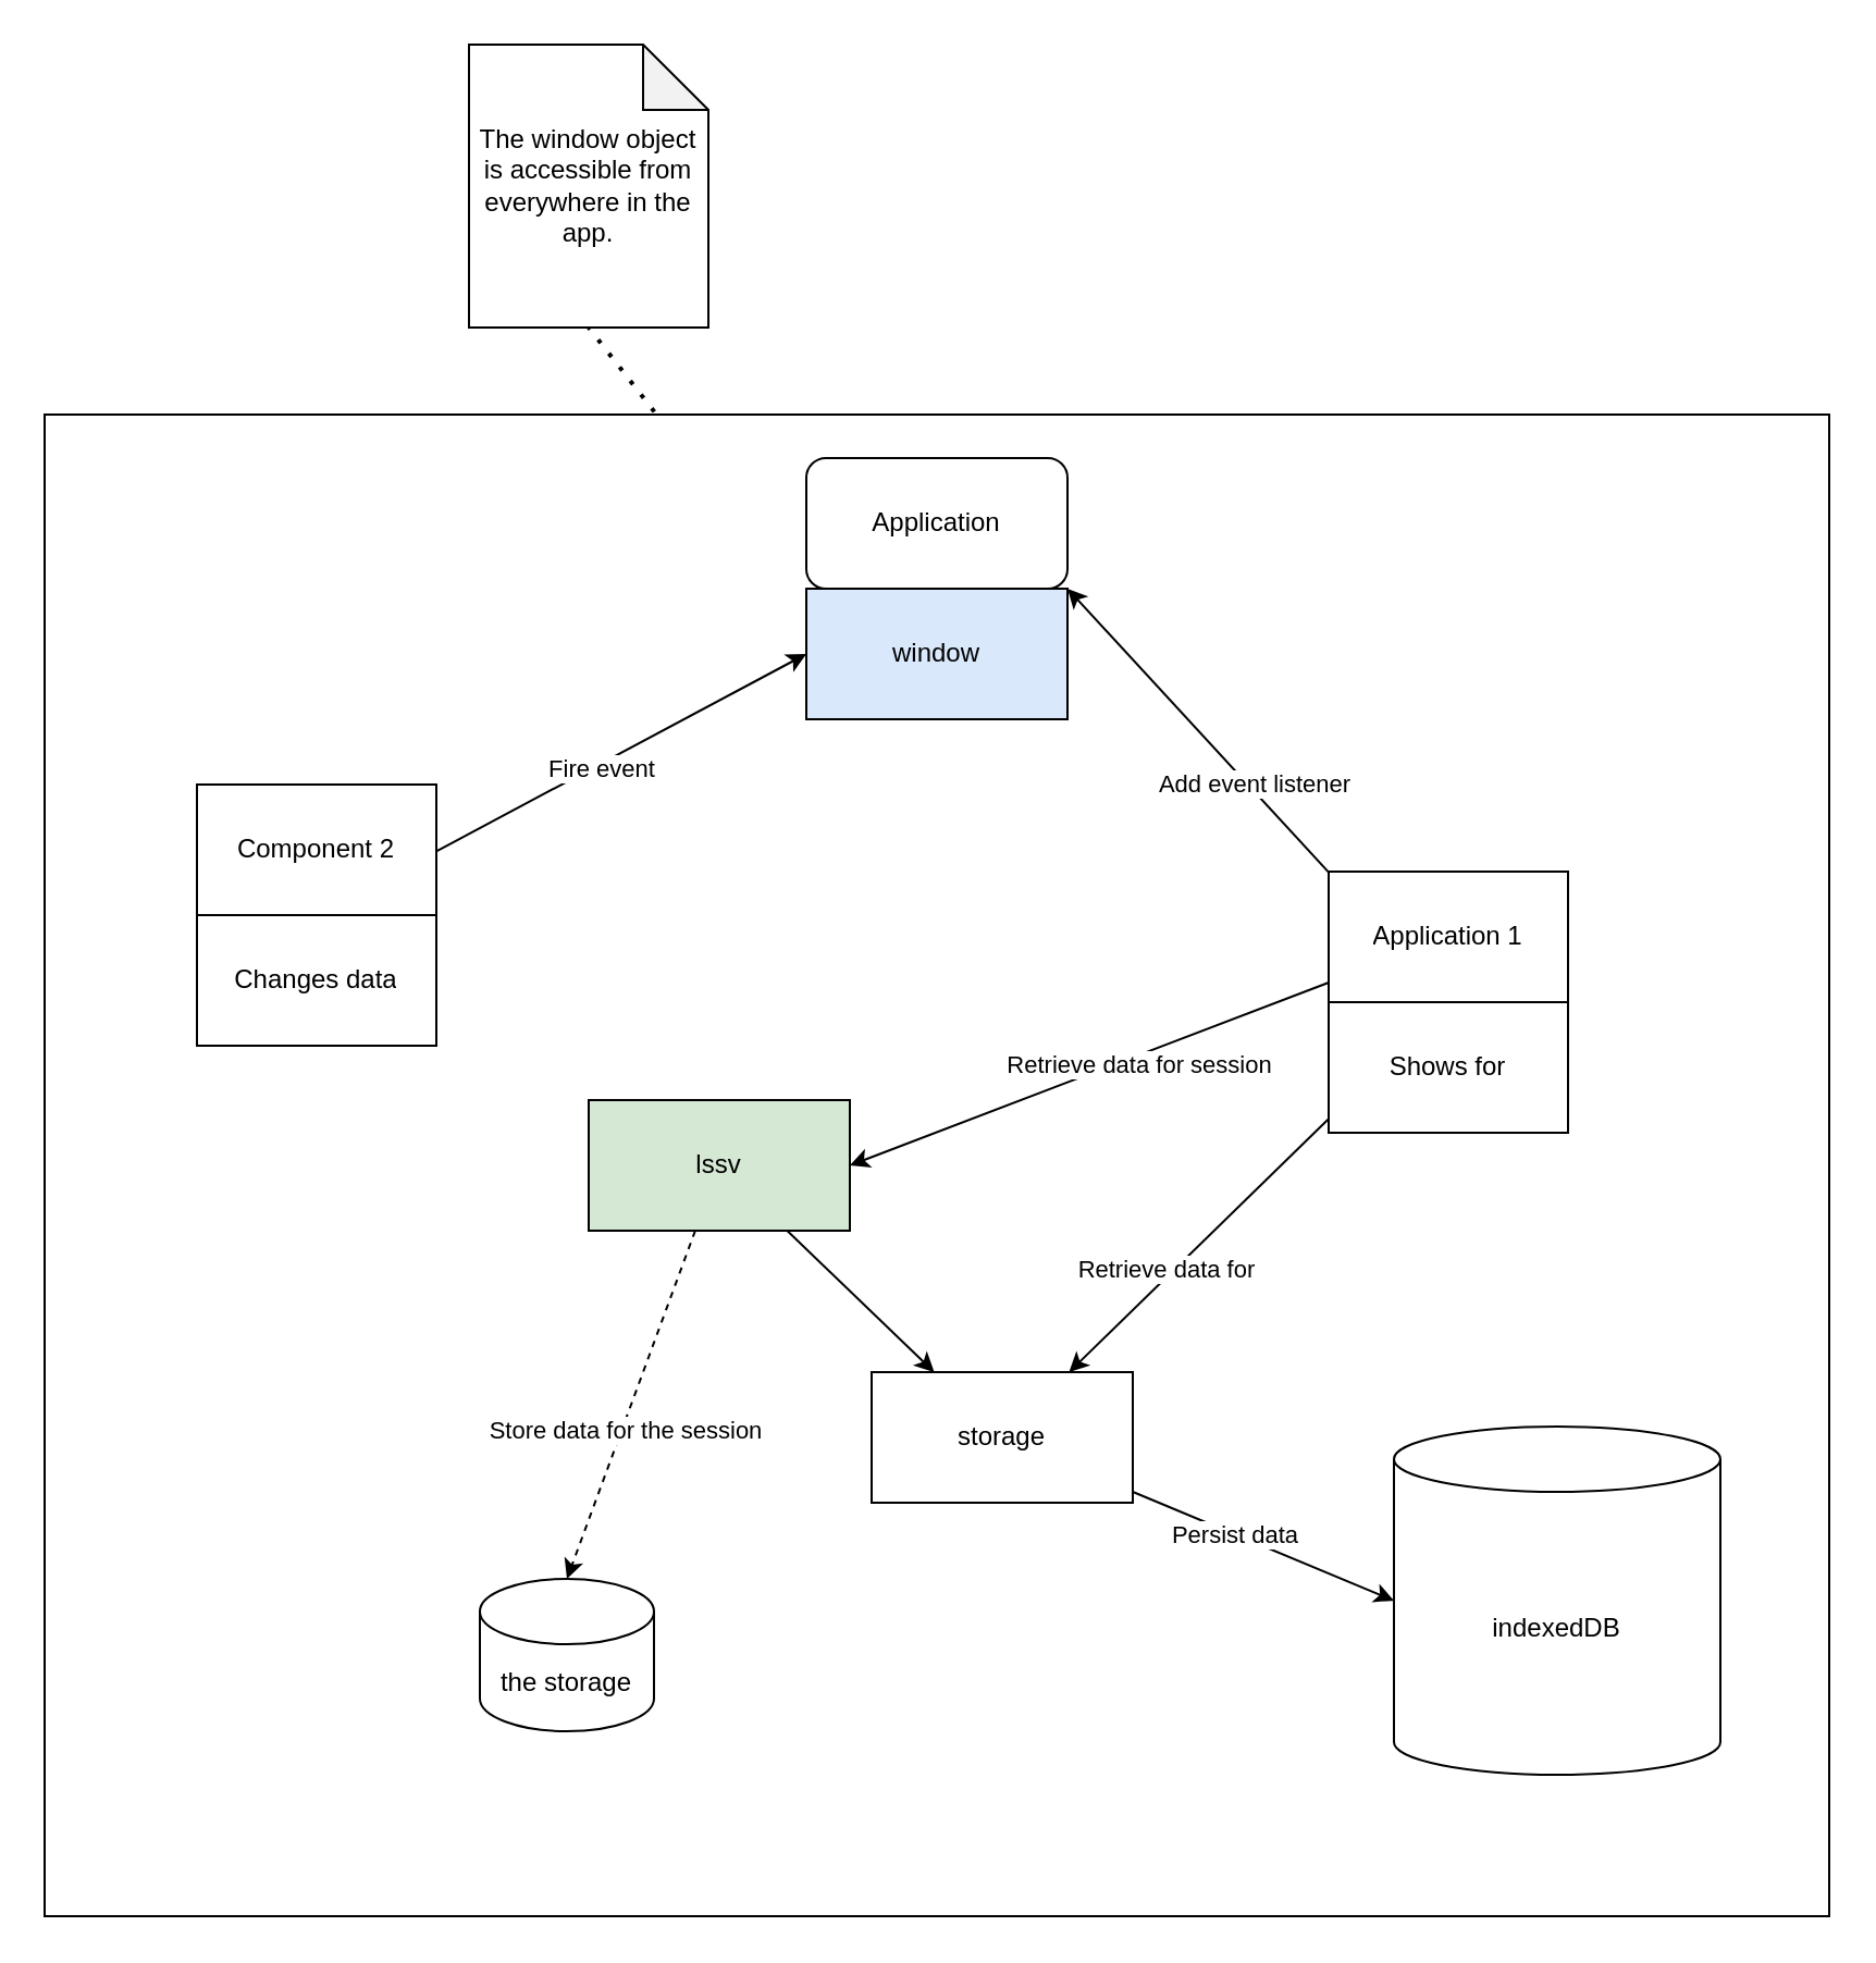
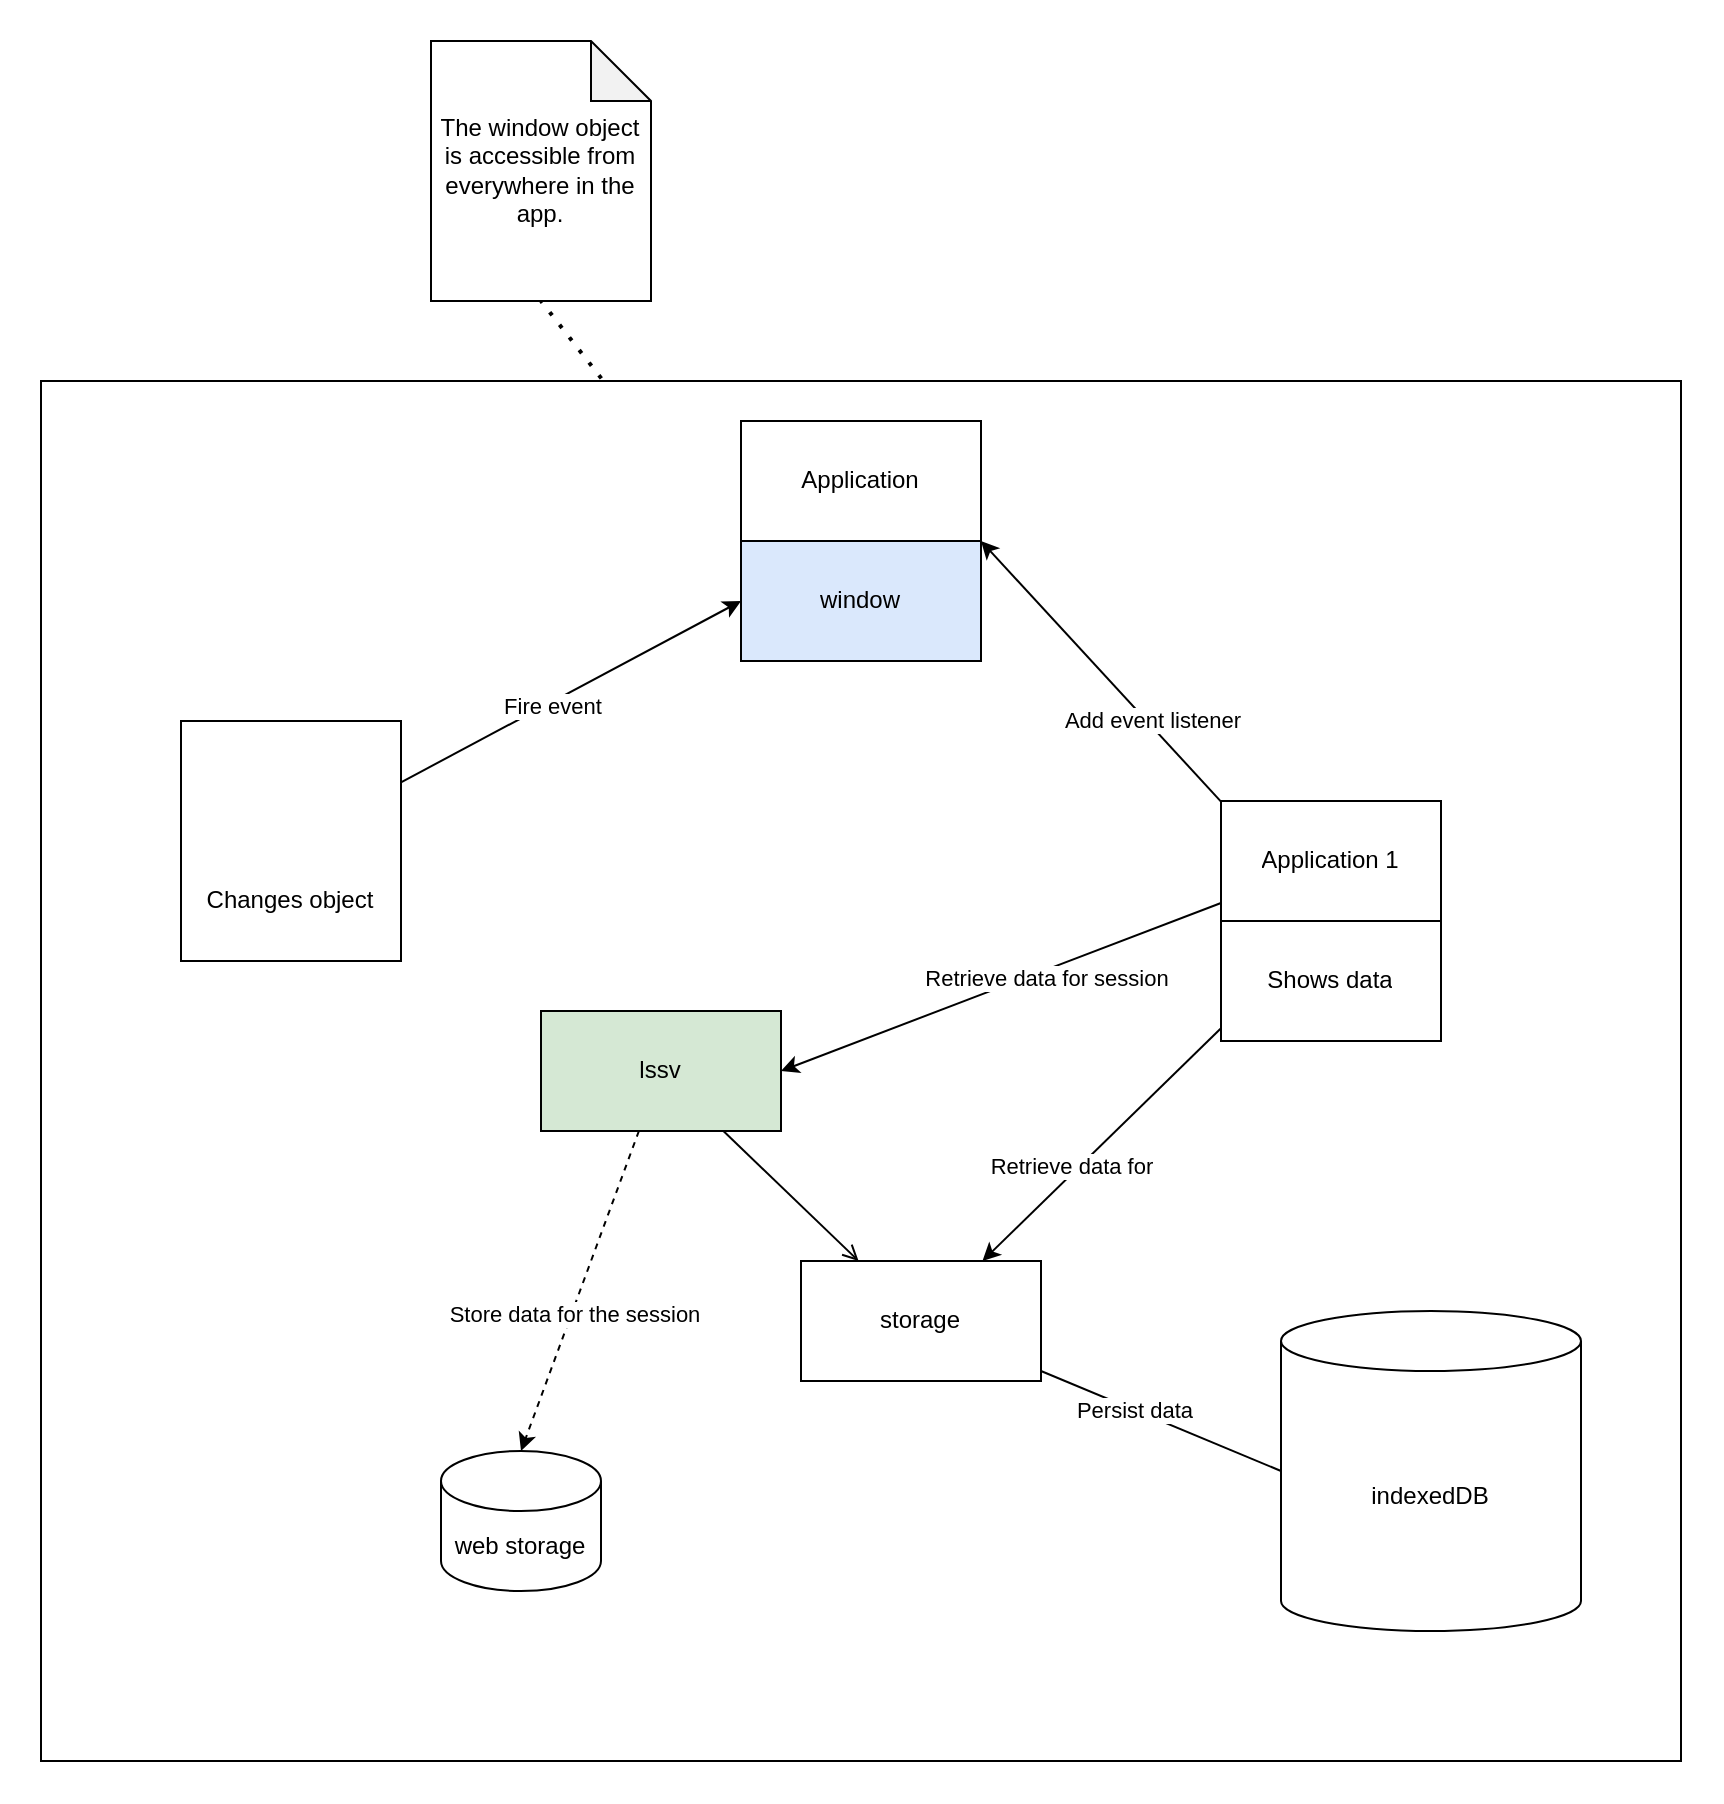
  <mxCell id="0" />
  <mxCell id="1" parent="0" />
  <mxCell id="2" value="" style="endArrow=none;dashed=1;html=1;dashPattern=1 3;strokeWidth=2;exitX=-0.008;exitY=0.117;exitDx=0;exitDy=0;exitPerimeter=0;entryX=0.5;entryY=1;entryDx=0;entryDy=0;entryPerimeter=0;" parent="1" source="26" target="3" edge="1"><mxGeometry width="50" height="50" relative="1" as="geometry"><mxPoint x="270" y="70" as="sourcePoint" /><mxPoint x="320" y="20" as="targetPoint" /></mxGeometry></mxCell>
  <mxCell id="3" value="The window object is accessible from everywhere in the app." style="shape=note;whiteSpace=wrap;html=1;backgroundOutline=1;darkOpacity=0.05;" parent="1" vertex="1"><mxGeometry x="215" y="20" width="110" height="130" as="geometry" /></mxCell>
  <mxCell id="4" value="" style="group" parent="1" vertex="1" connectable="0"><mxGeometry x="20" y="190" width="820" height="690" as="geometry" /></mxCell>
  <mxCell id="5" value="" style="group" parent="4" vertex="1" connectable="0"><mxGeometry width="820" height="690" as="geometry" /></mxCell>
  <mxCell id="6" value="" style="rounded=0;whiteSpace=wrap;html=1;" parent="5" vertex="1"><mxGeometry width="820" height="690" as="geometry" /></mxCell>
  <mxCell id="7" style="edgeStyle=none;html=1;" parent="5" source="11" target="33" edge="1"><mxGeometry relative="1" as="geometry" /></mxCell>
  <mxCell id="8" value="Retrieve data for&amp;nbsp;" style="edgeLabel;html=1;align=center;verticalAlign=middle;resizable=0;points=[];" parent="7" vertex="1" connectable="0"><mxGeometry x="0.21" y="-2" relative="1" as="geometry"><mxPoint as="offset" /></mxGeometry></mxCell>
  <mxCell id="9" style="edgeStyle=none;html=1;entryX=1;entryY=1;entryDx=0;entryDy=0;" edge="1" parent="5" source="11" target="25"><mxGeometry relative="1" as="geometry" /></mxCell>
  <mxCell id="10" value="Add event listener" style="edgeLabel;html=1;align=center;verticalAlign=middle;resizable=0;points=[];" vertex="1" connectable="0" parent="9"><mxGeometry x="-0.405" y="-2" relative="1" as="geometry"><mxPoint as="offset" /></mxGeometry></mxCell>
  <mxCell id="11" value="" style="shape=table;startSize=0;container=1;collapsible=0;childLayout=tableLayout;" parent="5" vertex="1"><mxGeometry x="590" y="210" width="110" height="120" as="geometry" /></mxCell>
  <mxCell id="12" value="" style="shape=partialRectangle;collapsible=0;dropTarget=0;pointerEvents=0;fillColor=none;top=0;left=0;bottom=0;right=0;points=[[0,0.5],[1,0.5]];portConstraint=eastwest;" parent="11" vertex="1"><mxGeometry width="110" height="60" as="geometry" /></mxCell>
  <mxCell id="13" value="Application 1" style="shape=partialRectangle;html=1;whiteSpace=wrap;connectable=0;overflow=hidden;fillColor=none;top=0;left=0;bottom=0;right=0;pointerEvents=1;" parent="12" vertex="1"><mxGeometry width="110" height="60" as="geometry" /></mxCell>
  <mxCell id="14" value="" style="shape=partialRectangle;collapsible=0;dropTarget=0;pointerEvents=0;fillColor=none;top=0;left=0;bottom=0;right=0;points=[[0,0.5],[1,0.5]];portConstraint=eastwest;" parent="11" vertex="1"><mxGeometry y="60" width="110" height="60" as="geometry" /></mxCell>
- <mxCell id="15" value="Shows for" style="shape=partialRectangle;html=1;whiteSpace=wrap;connectable=0;overflow=hidden;fillColor=none;top=0;left=0;bottom=0;right=0;pointerEvents=1;" parent="14" vertex="1"><mxGeometry width="110" height="60" as="geometry" /></mxCell>
+ <mxCell id="15" value="Shows data" style="shape=partialRectangle;html=1;whiteSpace=wrap;connectable=0;overflow=hidden;fillColor=none;top=0;left=0;bottom=0;right=0;pointerEvents=1;" parent="14" vertex="1"><mxGeometry width="110" height="60" as="geometry" /></mxCell>
  <mxCell id="16" style="edgeStyle=none;html=1;entryX=0;entryY=0.5;entryDx=0;entryDy=0;" parent="5" source="18" target="26" edge="1"><mxGeometry relative="1" as="geometry" /></mxCell>
  <mxCell id="17" value="Fire event" style="edgeLabel;html=1;align=center;verticalAlign=middle;resizable=0;points=[];" parent="16" vertex="1" connectable="0"><mxGeometry x="-0.133" y="-2" relative="1" as="geometry"><mxPoint as="offset" /></mxGeometry></mxCell>
  <mxCell id="18" value="" style="shape=table;startSize=0;container=1;collapsible=0;childLayout=tableLayout;" parent="5" vertex="1"><mxGeometry x="70" y="170" width="110" height="120" as="geometry" /></mxCell>
  <mxCell id="19" value="" style="shape=partialRectangle;collapsible=0;dropTarget=0;pointerEvents=0;fillColor=none;top=0;left=0;bottom=0;right=0;points=[[0,0.5],[1,0.5]];portConstraint=eastwest;" parent="18" vertex="1"><mxGeometry width="110" height="60" as="geometry" /></mxCell>
- <mxCell id="20" value="Component 2" style="shape=partialRectangle;html=1;whiteSpace=wrap;connectable=0;overflow=hidden;fillColor=none;top=0;left=0;bottom=0;right=0;pointerEvents=1;" parent="19" vertex="1"><mxGeometry width="110" height="60" as="geometry" /></mxCell>
  <mxCell id="21" value="" style="shape=partialRectangle;collapsible=0;dropTarget=0;pointerEvents=0;fillColor=none;top=0;left=0;bottom=0;right=0;points=[[0,0.5],[1,0.5]];portConstraint=eastwest;" parent="18" vertex="1"><mxGeometry y="60" width="110" height="60" as="geometry" /></mxCell>
- <mxCell id="22" value="Changes data" style="shape=partialRectangle;html=1;whiteSpace=wrap;connectable=0;overflow=hidden;fillColor=none;top=0;left=0;bottom=0;right=0;pointerEvents=1;" parent="21" vertex="1"><mxGeometry width="110" height="60" as="geometry" /></mxCell>
+ <mxCell id="22" value="Changes object" style="shape=partialRectangle;html=1;whiteSpace=wrap;connectable=0;overflow=hidden;fillColor=none;top=0;left=0;bottom=0;right=0;pointerEvents=1;" parent="21" vertex="1"><mxGeometry width="110" height="60" as="geometry" /></mxCell>
  <mxCell id="23" value="indexedDB" style="shape=cylinder3;whiteSpace=wrap;html=1;boundedLbl=1;backgroundOutline=1;size=15;" parent="5" vertex="1"><mxGeometry x="620" y="465" width="150" height="160" as="geometry" /></mxCell>
- <mxCell id="24" value="the storage" style="shape=cylinder3;whiteSpace=wrap;html=1;boundedLbl=1;backgroundOutline=1;size=15;" parent="5" vertex="1"><mxGeometry x="200" y="535" width="80" height="70" as="geometry" /></mxCell>
- <mxCell id="25" value="Application" style="whiteSpace=wrap;html=1;rounded=1;" parent="5" vertex="1"><mxGeometry x="350" y="20" width="120" height="60" as="geometry" /></mxCell>
+ <mxCell id="24" value="web storage" style="shape=cylinder3;whiteSpace=wrap;html=1;boundedLbl=1;backgroundOutline=1;size=15;" parent="5" vertex="1"><mxGeometry x="200" y="535" width="80" height="70" as="geometry" /></mxCell>
+ <mxCell id="25" value="Application" style="rounded=0;whiteSpace=wrap;html=1;" parent="5" vertex="1"><mxGeometry x="350" y="20" width="120" height="60" as="geometry" /></mxCell>
  <mxCell id="26" value="window" style="rounded=0;whiteSpace=wrap;html=1;fillColor=#dae8fc;" parent="5" vertex="1"><mxGeometry x="350" y="80" width="120" height="60" as="geometry" /></mxCell>
  <mxCell id="27" style="edgeStyle=none;html=1;entryX=0.5;entryY=0;entryDx=0;entryDy=0;entryPerimeter=0;dashed=1;" parent="5" source="30" target="24" edge="1"><mxGeometry relative="1" as="geometry" /></mxCell>
  <mxCell id="28" value="Store data for the session" style="edgeLabel;html=1;align=center;verticalAlign=middle;resizable=0;points=[];" parent="27" vertex="1" connectable="0"><mxGeometry x="0.14" relative="1" as="geometry"><mxPoint x="1" as="offset" /></mxGeometry></mxCell>
- <mxCell id="29" style="edgeStyle=none;html=1;" parent="5" source="30" target="33" edge="1"><mxGeometry relative="1" as="geometry" /></mxCell>
+ <mxCell id="29" style="edgeStyle=none;html=1;endArrow=open;" parent="5" source="30" target="33" edge="1"><mxGeometry relative="1" as="geometry" /></mxCell>
  <mxCell id="30" value="lssv" style="rounded=0;whiteSpace=wrap;html=1;fillColor=#d5e8d4;" parent="5" vertex="1"><mxGeometry x="250" y="315" width="120" height="60" as="geometry" /></mxCell>
- <mxCell id="31" style="edgeStyle=none;html=1;entryX=0;entryY=0.5;entryDx=0;entryDy=0;entryPerimeter=0;" parent="5" source="33" target="23" edge="1"><mxGeometry relative="1" as="geometry" /></mxCell>
+ <mxCell id="31" style="edgeStyle=none;html=1;entryX=0;entryY=0.5;entryDx=0;entryDy=0;entryPerimeter=0;endArrow=none;" parent="5" source="33" target="23" edge="1"><mxGeometry relative="1" as="geometry" /></mxCell>
  <mxCell id="32" value="Persist data" style="edgeLabel;html=1;align=center;verticalAlign=middle;resizable=0;points=[];" parent="31" vertex="1" connectable="0"><mxGeometry x="-0.236" relative="1" as="geometry"><mxPoint as="offset" /></mxGeometry></mxCell>
  <mxCell id="33" value="storage" style="rounded=0;whiteSpace=wrap;html=1;" parent="5" vertex="1"><mxGeometry x="380" y="440" width="120" height="60" as="geometry" /></mxCell>
  <mxCell id="34" style="edgeStyle=none;html=1;entryX=1;entryY=0.5;entryDx=0;entryDy=0;" parent="5" source="12" target="30" edge="1"><mxGeometry relative="1" as="geometry" /></mxCell>
  <mxCell id="35" value="Retrieve data for session" style="edgeLabel;html=1;align=center;verticalAlign=middle;resizable=0;points=[];" parent="34" vertex="1" connectable="0"><mxGeometry x="0.424" y="3" relative="1" as="geometry"><mxPoint x="68" y="-25" as="offset" /></mxGeometry></mxCell>
